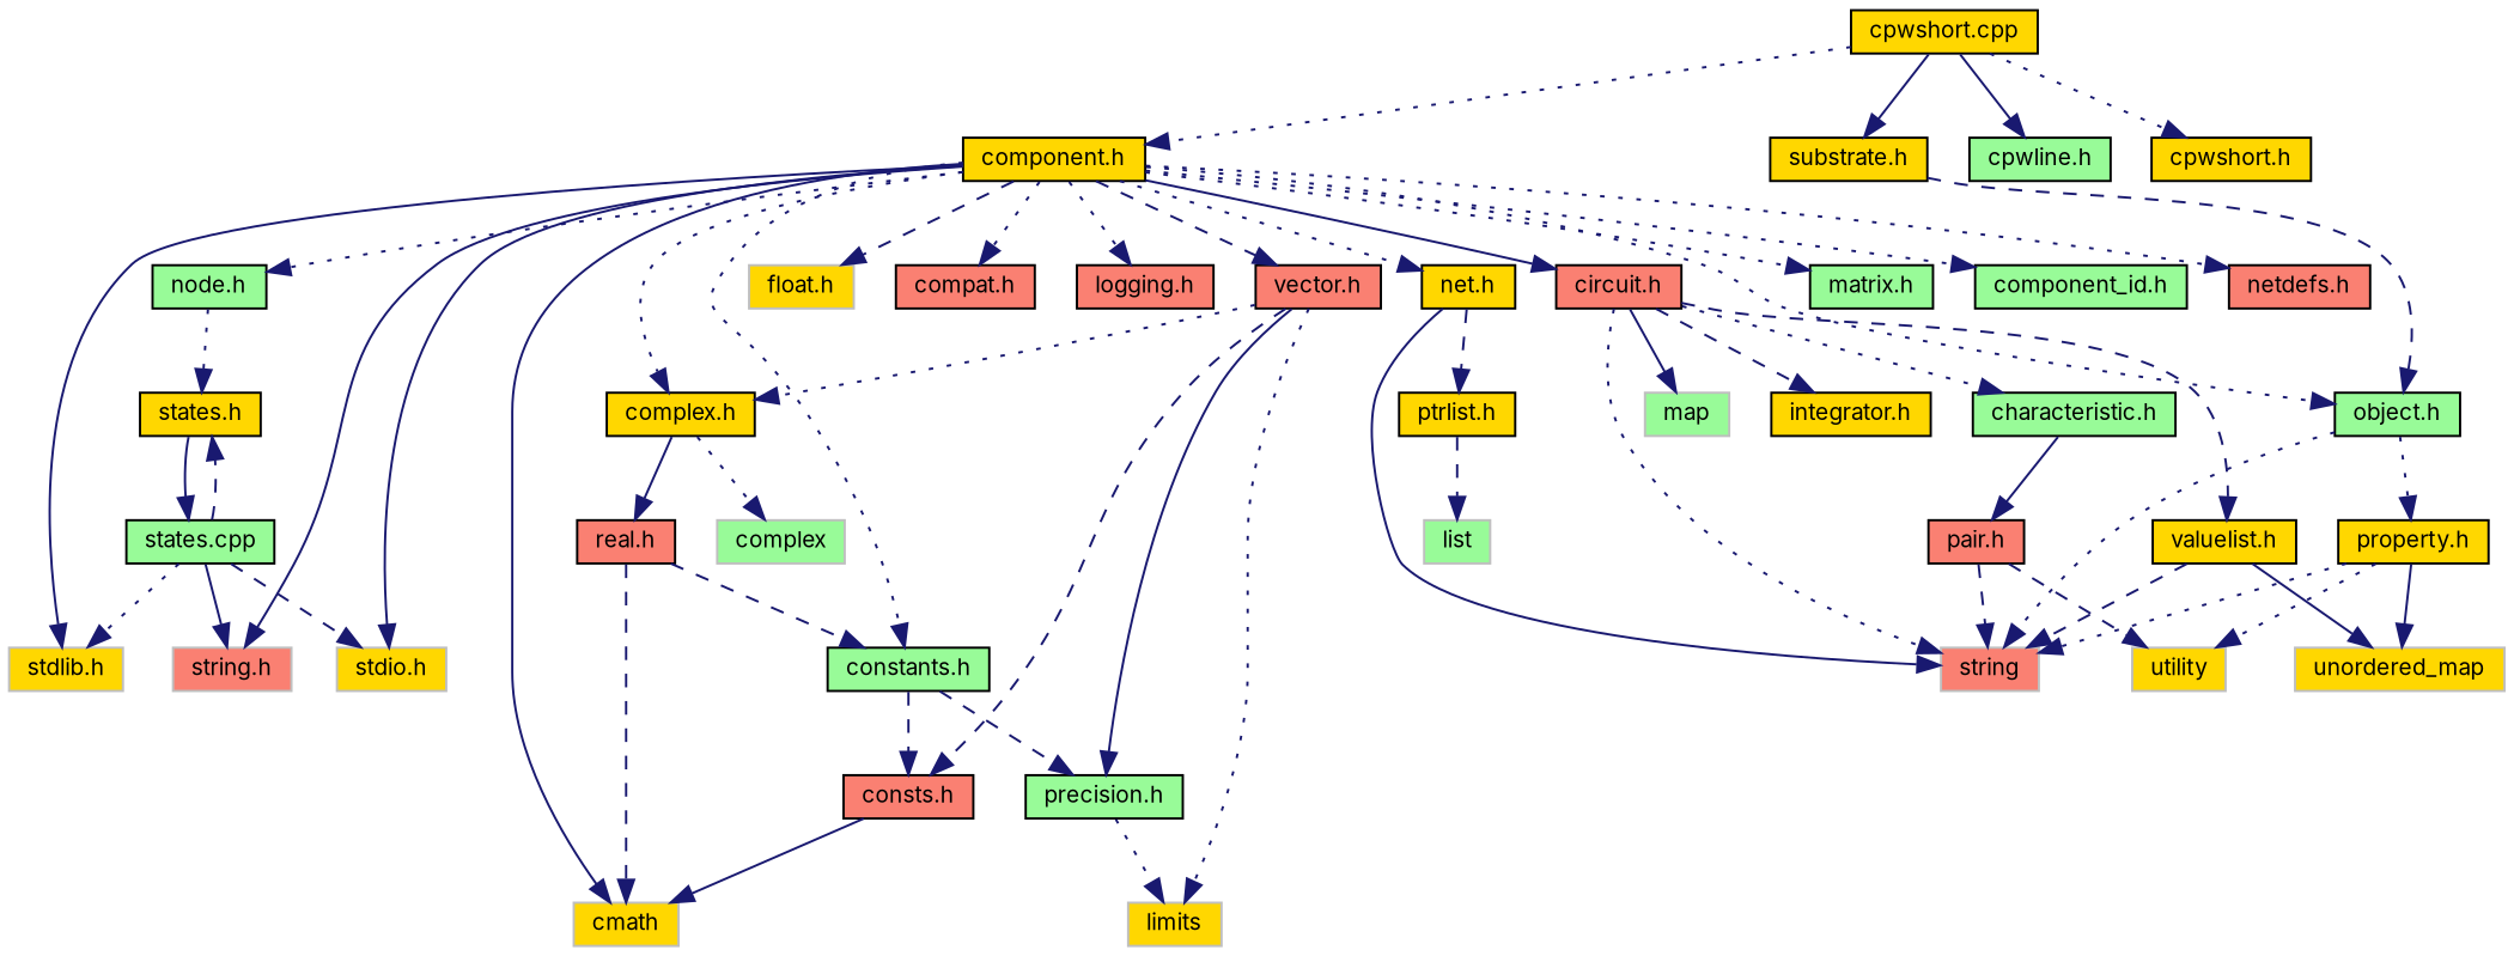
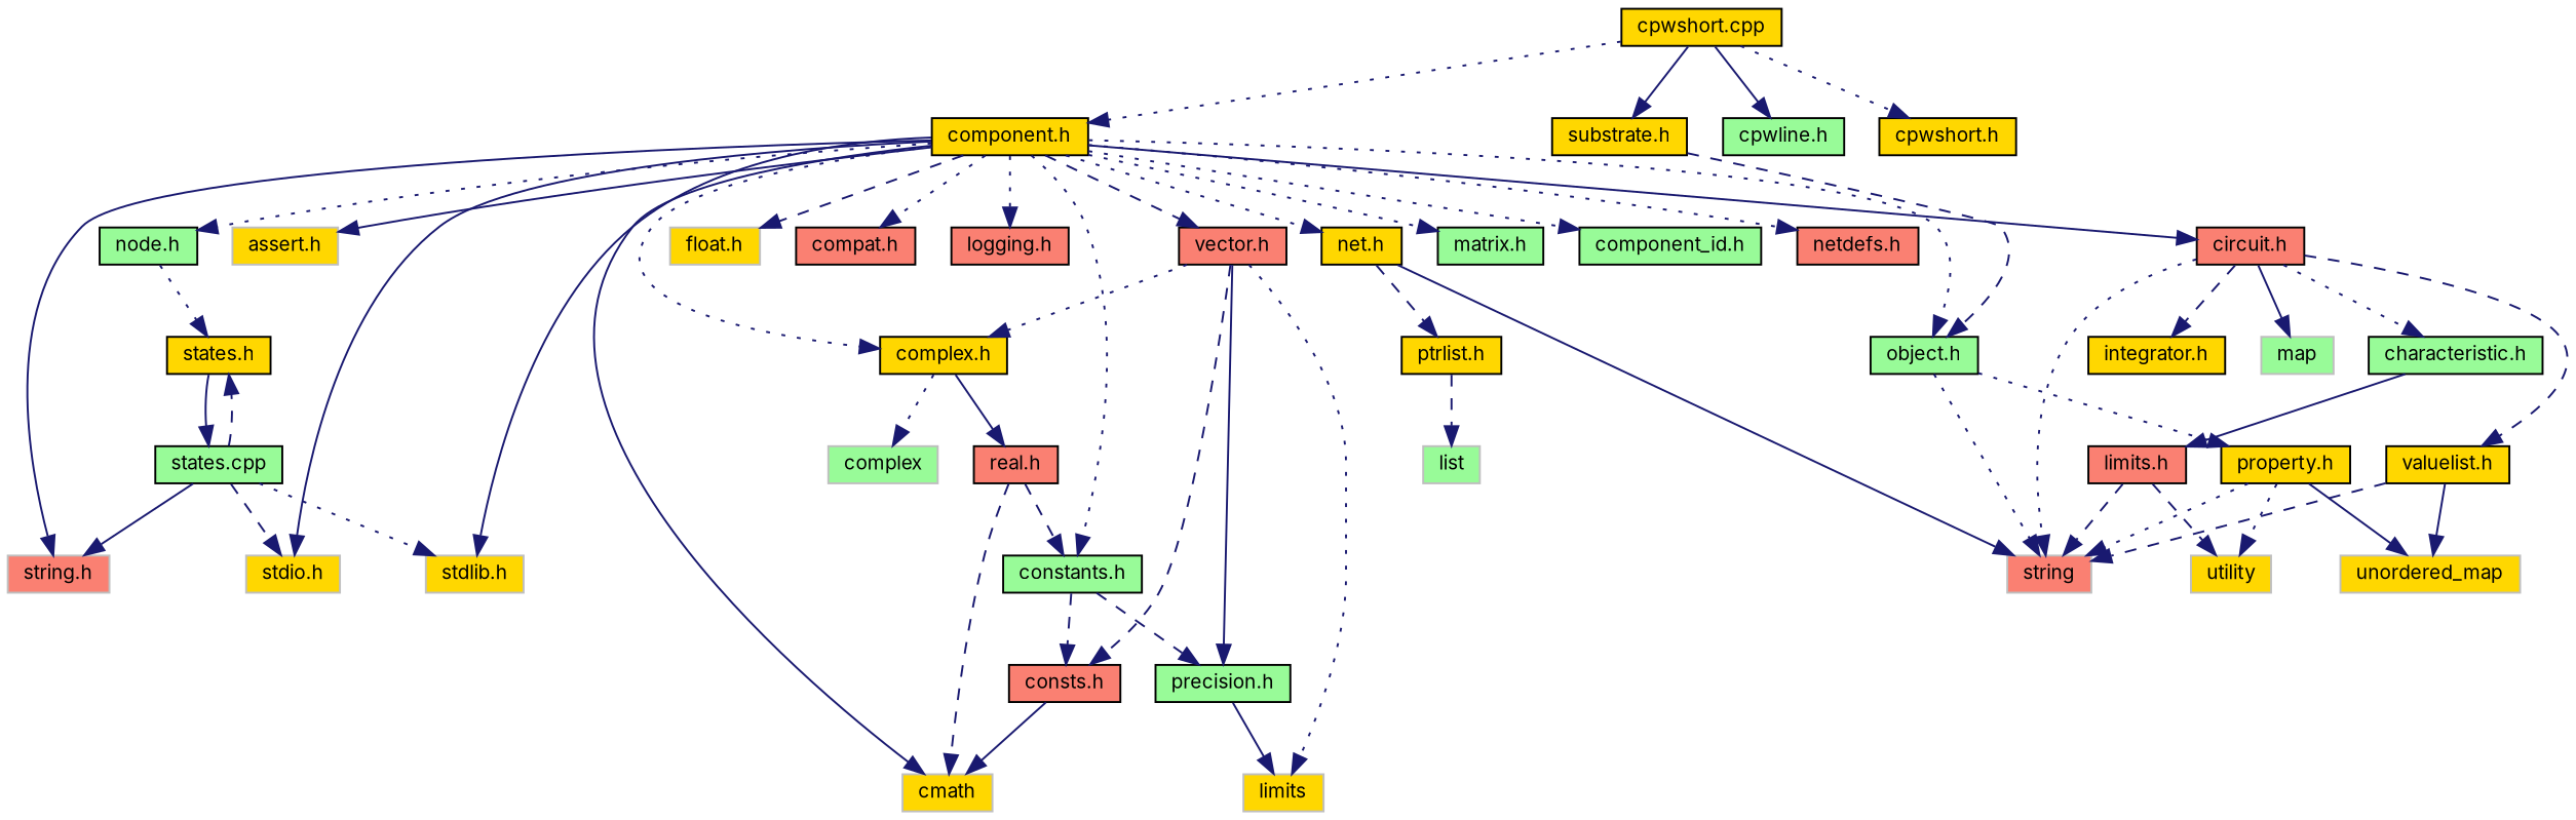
  digraph {
    fontname=Inter
    node [color=black fillcolor=gold fontname=Inter fontsize=10 shape=record style=filled]
    edge [color=midnightblue fontname=Inter fontsize=10 labelfontname=Helvetica labelfontsize=10 style=dotted]
    n1 [fontcolor=black height=0.2 label="cpwshort.cpp" width=0.4]
    n2 [height=0.2 label="component.h" width=0.4]
    n3 [height=0.2 label="substrate.h" width=0.4]
    n4 [fillcolor=palegreen height=0.2 label="cpwline.h" width=0.4]
    n5 [height=0.2 label="cpwshort.h" width=0.4]
    n6 [color=grey75 height=0.2 label="stdio.h" width=0.4]
    n7 [color=grey75 height=0.2 label="stdlib.h" width=0.4]
    n8 [color=grey75 fillcolor=salmon height=0.2 label="string.h" width=0.4]
+   n9 [color=grey75 height=0.2 label="assert.h" width=0.4]
    n10 [color=grey75 height=0.2 label=cmath width=0.4]
    n11 [color=grey75 height=0.2 label="float.h" width=0.4]
    n12 [fillcolor=salmon height=0.2 label="compat.h" width=0.4]
    n13 [fillcolor=salmon height=0.2 label="logging.h" width=0.4]
    n14 [height=0.2 label="complex.h" width=0.4]
    n15 [fillcolor=palegreen height=0.2 label="constants.h" width=0.4]
    n16 [fillcolor=palegreen height=0.2 label="object.h" width=0.4]
    n17 [fillcolor=salmon height=0.2 label="vector.h" width=0.4]
    n18 [fillcolor=palegreen height=0.2 label="matrix.h" width=0.4]
    n19 [fillcolor=palegreen height=0.2 label="node.h" width=0.4]
    n20 [height=0.2 label="net.h" width=0.4]
    n21 [fillcolor=salmon height=0.2 label="circuit.h" width=0.4]
    n22 [fillcolor=palegreen height=0.2 label="component_id.h" width=0.4]
    n23 [fillcolor=salmon height=0.2 label="netdefs.h" width=0.4]
    n24 [color=grey75 fillcolor=palegreen height=0.2 label=complex width=0.4]
    n25 [fillcolor=salmon height=0.2 label="real.h" width=0.4]
    n26 [fillcolor=salmon height=0.2 label="consts.h" width=0.4]
    n27 [fillcolor=palegreen height=0.2 label="precision.h" width=0.4]
    n28 [color=grey75 fillcolor=salmon height=0.2 label=string width=0.4]
    n29 [height=0.2 label="property.h" width=0.4]
    n30 [color=grey75 height=0.2 label=limits width=0.4]
    n31 [height=0.2 label="states.h" width=0.4]
    n32 [height=0.2 label="ptrlist.h" width=0.4]
    n33 [fillcolor=palegreen height=0.2 label="characteristic.h" width=0.4]
    n34 [color=grey75 fillcolor=palegreen height=0.2 label=map width=0.4]
    n35 [height=0.2 label="integrator.h" width=0.4]
    n36 [height=0.2 label="valuelist.h" width=0.4]
    n37 [color=grey75 height=0.2 label=unordered_map width=0.4]
    n38 [color=grey75 height=0.2 label=utility width=0.4]
    n39 [color=grey75 fillcolor=palegreen height=0.2 label=list width=0.4]
-   n40 [fillcolor=salmon height=0.2 label="pair.h" width=0.4]
+   n40 [fillcolor=salmon height=0.2 label="limits.h" width=0.4]
    n41 [fillcolor=palegreen height=0.2 label="states.cpp" width=0.4]
    n1 -> n2
    n1 -> n3 [style=solid]
    n1 -> n4 [style=solid]
    n1 -> n5
    n2 -> n6 [style=solid]
    n2 -> n7 [style=solid]
    n2 -> n8 [style=solid]
+   n2 -> n9 [style=solid]
    n2 -> n10 [style=solid]
    n2 -> n11 [style=dashed]
    n2 -> n12
    n2 -> n13
    n2 -> n14
    n2 -> n15
    n2 -> n16
    n2 -> n17 [style=dashed]
    n2 -> n18
    n2 -> n19
    n2 -> n20
    n2 -> n21 [style=solid]
    n2 -> n22
    n2 -> n23
    n3 -> n16 [style=dashed]
    n14 -> n24
    n14 -> n25 [style=solid]
    n15 -> n26 [style=dashed]
    n15 -> n27 [style=dashed]
    n16 -> n28
    n16 -> n29
    n17 -> n14
    n17 -> n26 [style=dashed]
    n17 -> n27 [style=solid]
    n17 -> n30
    n19 -> n31
    n20 -> n28 [style=solid]
    n20 -> n32 [style=dashed]
    n21 -> n28
    n21 -> n33
    n21 -> n34 [style=solid]
    n21 -> n35 [style=dashed]
    n21 -> n36 [style=dashed]
    n25 -> n10 [style=dashed]
    n25 -> n15 [style=dashed]
    n26 -> n10 [style=solid]
-   n27 -> n30
+   n27 -> n30 [style=solid]
    n29 -> n28
    n29 -> n37 [style=solid]
    n29 -> n38
    n31 -> n41 [style=solid]
    n32 -> n39 [style=dashed]
    n33 -> n40 [style=solid]
    n36 -> n28 [style=dashed]
    n36 -> n37 [style=solid]
    n40 -> n28 [style=dashed]
    n40 -> n38 [style=dashed]
    n41 -> n6 [style=dashed]
    n41 -> n7
    n41 -> n8 [style=solid]
    n41 -> n31 [style=dashed]
  }
